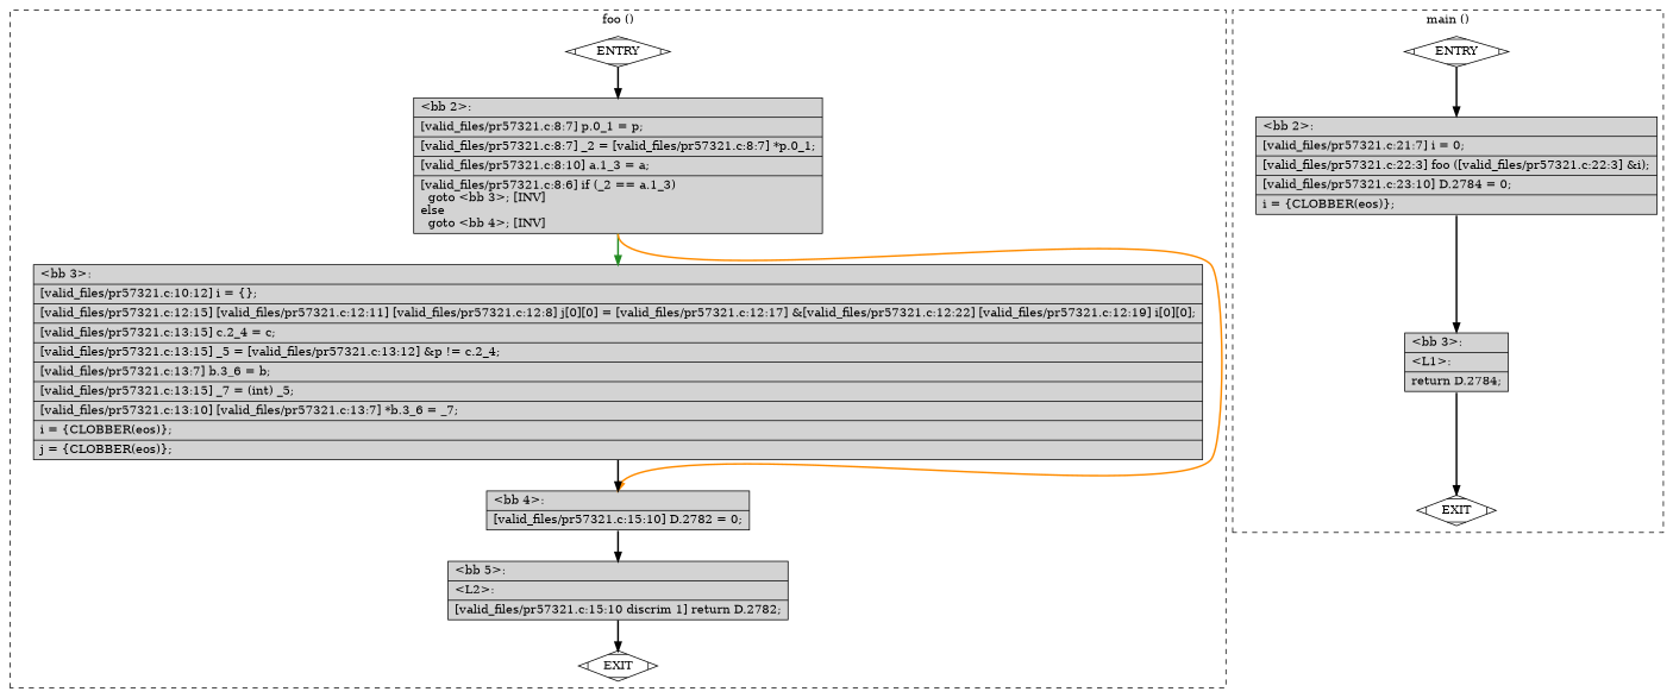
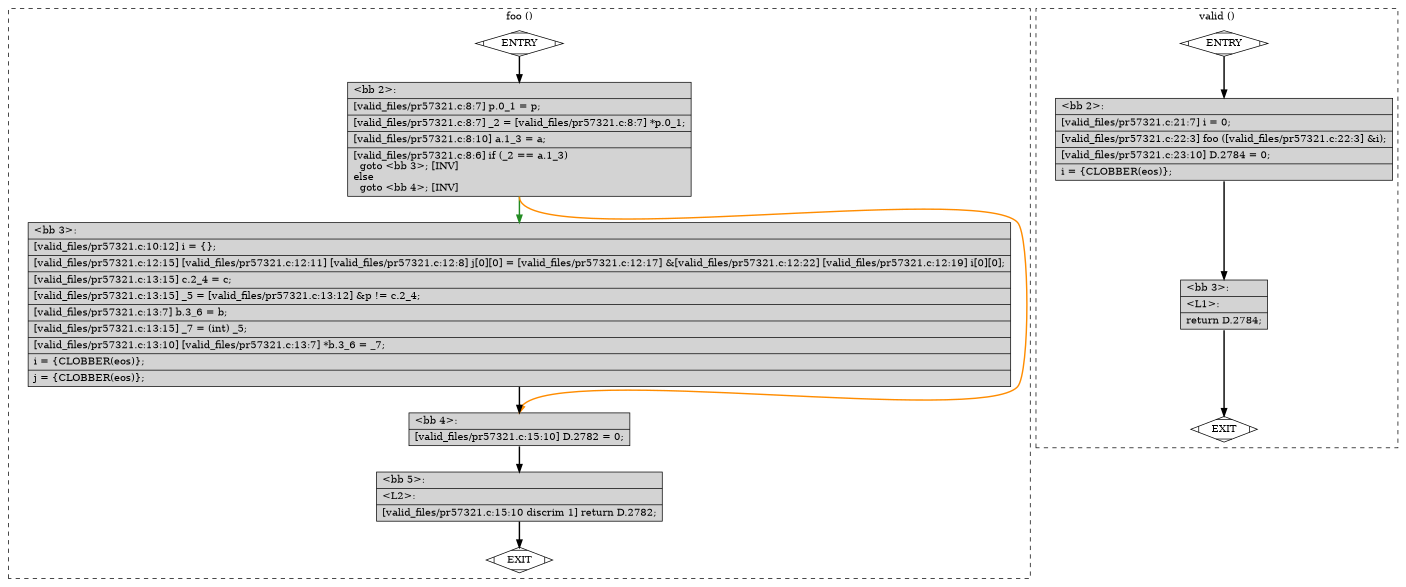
  digraph {
    node [fillcolor=lightgrey shape=record style=filled]
    edge [constraint=true headport=n style="solid,bold" tailport=s color=black weight=100]
    n1 [fillcolor=white label=ENTRY shape=Mdiamond]
    n2 [fillcolor=white label=EXIT shape=Mdiamond]
    n3 [label="{\<bb\ 2\>:\l|[valid_files/pr57321.c:8:7]\ p.0_1\ =\ p;\l|[valid_files/pr57321.c:8:7]\ _2\ =\ [valid_files/pr57321.c:8:7]\ *p.0_1;\l|[valid_files/pr57321.c:8:10]\ a.1_3\ =\ a;\l|[valid_files/pr57321.c:8:6]\ if\ (_2\ ==\ a.1_3)\l\ \ goto\ \<bb\ 3\>;\ [INV]\lelse\l\ \ goto\ \<bb\ 4\>;\ [INV]\l}"]
    n4 [label="{\<bb\ 3\>:\l|[valid_files/pr57321.c:10:12]\ i\ =\ \{\};\l|[valid_files/pr57321.c:12:15]\ [valid_files/pr57321.c:12:11]\ [valid_files/pr57321.c:12:8]\ j[0][0]\ =\ [valid_files/pr57321.c:12:17]\ &[valid_files/pr57321.c:12:22]\ [valid_files/pr57321.c:12:19]\ i[0][0];\l|[valid_files/pr57321.c:13:15]\ c.2_4\ =\ c;\l|[valid_files/pr57321.c:13:15]\ _5\ =\ [valid_files/pr57321.c:13:12]\ &p\ !=\ c.2_4;\l|[valid_files/pr57321.c:13:7]\ b.3_6\ =\ b;\l|[valid_files/pr57321.c:13:15]\ _7\ =\ (int)\ _5;\l|[valid_files/pr57321.c:13:10]\ [valid_files/pr57321.c:13:7]\ *b.3_6\ =\ _7;\l|i\ =\ \{CLOBBER(eos)\};\l|j\ =\ \{CLOBBER(eos)\};\l}"]
    n5 [label="{\<bb\ 4\>:\l|[valid_files/pr57321.c:15:10]\ D.2782\ =\ 0;\l}"]
    n6 [label="{\<bb\ 5\>:\l|\<L2\>:\l|[valid_files/pr57321.c:15:10\ discrim\ 1]\ return\ D.2782;\l}"]
    n7 [fillcolor=white label=ENTRY shape=Mdiamond]
    n8 [fillcolor=white label=EXIT shape=Mdiamond]
    n9 [label="{\<bb\ 2\>:\l|[valid_files/pr57321.c:21:7]\ i\ =\ 0;\l|[valid_files/pr57321.c:22:3]\ foo\ ([valid_files/pr57321.c:22:3]\ &i);\l|[valid_files/pr57321.c:23:10]\ D.2784\ =\ 0;\l|i\ =\ \{CLOBBER(eos)\};\l}"]
    n10 [label="{\<bb\ 3\>:\l|\<L1\>:\l|return\ D.2784;\l}"]
    subgraph cluster_1 {
      color=black
      label="foo ()"
      style=dashed
      n1
      n2
      n3
      n4
      n5
      n6
    }
    subgraph cluster_2 {
      color=black
-     label="main ()"
+     label="valid ()"
      style=dashed
      n7
      n8
      n9
      n10
    }
    n1 -> n2 [style=invis color="" weight=""]
    n1 -> n3
    n3 -> n4 [color=forestgreen weight=10]
    n3 -> n5 [color=darkorange weight=10]
    n4 -> n5
    n5 -> n6
    n6 -> n2 [weight=10]
    n7 -> n8 [style=invis color="" weight=""]
    n7 -> n9
    n9 -> n10
    n10 -> n8 [weight=10]
  }
